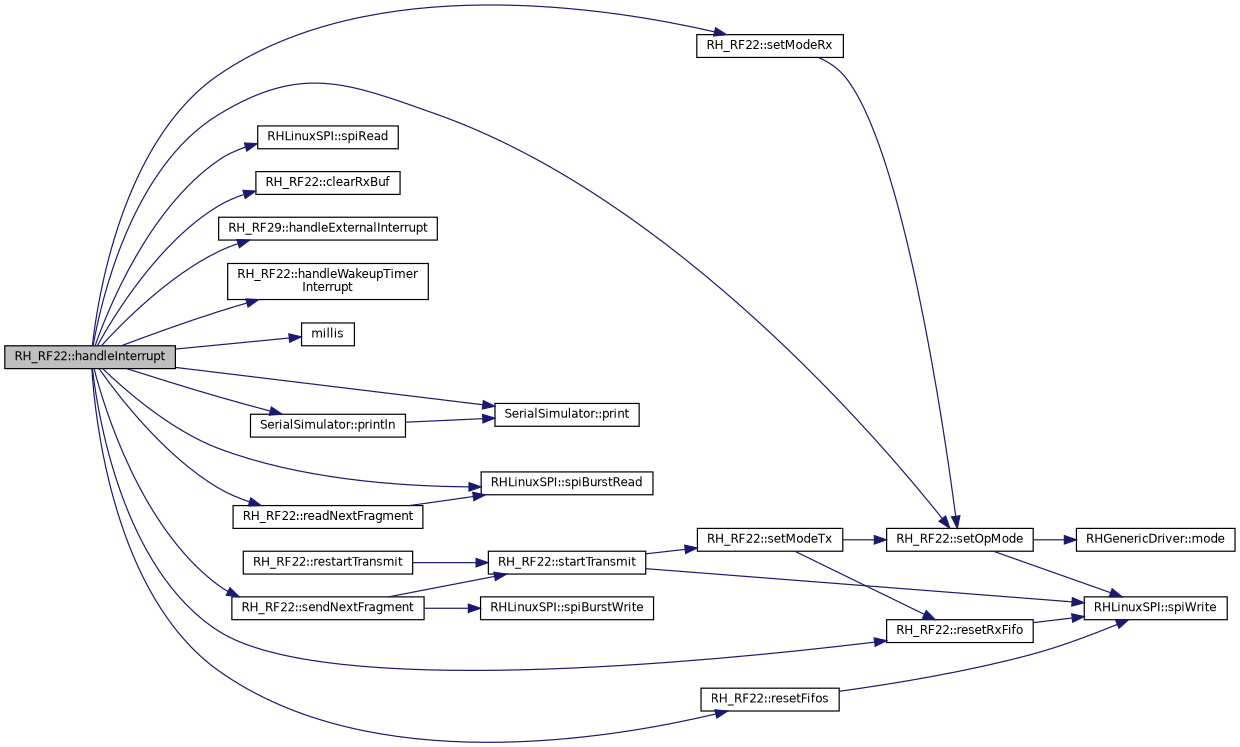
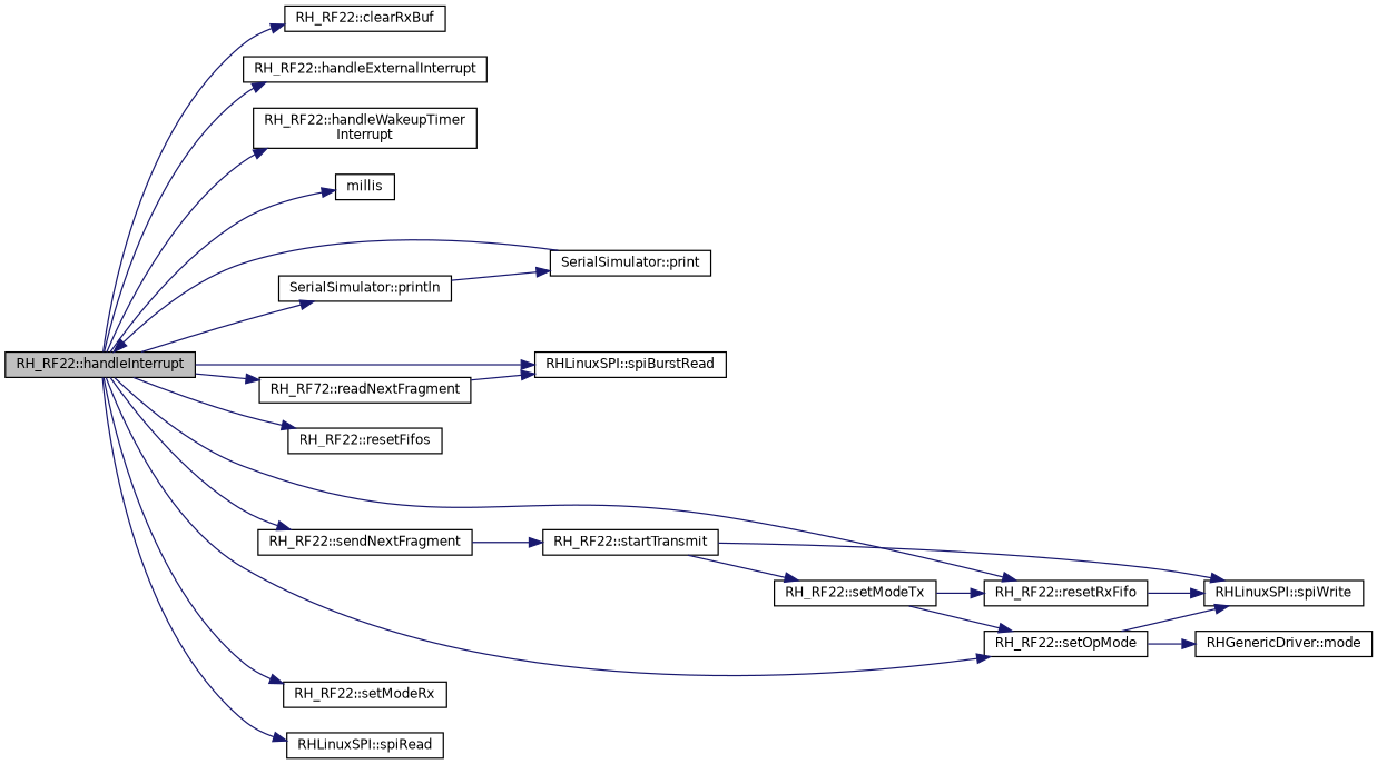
  digraph {
    rankdir=LR
    node [color=black fillcolor=white fontname=Helvetica fontsize=10 shape=record style=filled]
    edge [color=midnightblue fontname=Helvetica fontsize=10 labelfontname=Helvetica labelfontsize=10 style=solid]
    n1 [fillcolor=grey75 fontcolor=black height=0.2 label="RH_RF22::handleInterrupt" width=0.4]
    n2 [height=0.2 label="RH_RF22::clearRxBuf" width=0.4]
-   n3 [height=0.2 label="RH_RF29::handleExternalInterrupt" width=0.4]
+   n3 [height=0.2 label="RH_RF22::handleExternalInterrupt" width=0.4]
    n4 [height=0.2 label="RH_RF22::handleWakeupTimer\lInterrupt" width=0.4]
    n5 [height=0.2 label=millis width=0.4]
    n6 [height=0.2 label="SerialSimulator::print" width=0.4]
    n7 [height=0.2 label="SerialSimulator::println" width=0.4]
-   n8 [height=0.2 label="RH_RF22::readNextFragment" width=0.4]
+   n8 [height=0.2 label="RH_RF72::readNextFragment" width=0.4]
    n9 [height=0.2 label="RHLinuxSPI::spiBurstRead" width=0.4]
    n10 [height=0.2 label="RH_RF22::resetFifos" width=0.4]
    n11 [height=0.2 label="RH_RF22::resetRxFifo" width=0.4]
    n12 [height=0.2 label="RH_RF22::sendNextFragment" width=0.4]
    n13 [height=0.2 label="RH_RF22::setModeRx" width=0.4]
    n14 [height=0.2 label="RHLinuxSPI::spiRead" width=0.4]
    n15 [height=0.2 label="RH_RF22::setOpMode" width=0.4]
    n16 [height=0.2 label="RHLinuxSPI::spiWrite" width=0.4]
-   n17 [height=0.2 label="RH_RF22::restartTransmit" width=0.4]
    n18 [height=0.2 label="RH_RF22::startTransmit" width=0.4]
-   n19 [height=0.2 label="RHLinuxSPI::spiBurstWrite" width=0.4]
    n20 [height=0.2 label="RH_RF22::setModeTx" width=0.4]
    n21 [height=0.2 label="RHGenericDriver::mode" width=0.4]
    n1 -> n2
    n1 -> n3
    n1 -> n4
    n1 -> n5
-   n1 -> n6
+   n6 -> n1
    n1 -> n7
    n1 -> n8
    n1 -> n9
    n1 -> n10
    n1 -> n11
    n1 -> n12
    n1 -> n13
    n1 -> n14
    n1 -> n15
    n7 -> n6
    n8 -> n9
-   n10 -> n16
    n11 -> n16
    n12 -> n18
-   n12 -> n19
-   n13 -> n15
    n15 -> n16
    n15 -> n21
-   n17 -> n18
    n18 -> n16
    n18 -> n20
    n20 -> n11
    n20 -> n15
  }
